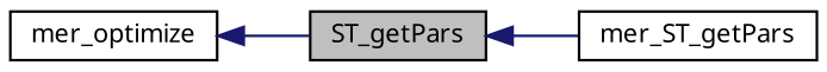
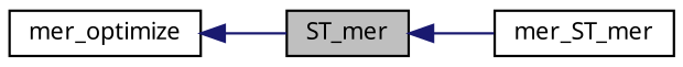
  digraph {
    rankdir=LR
    node [color=black fillcolor=white fontname="FreeSans.ttf" fontsize=10 shape=record style=filled]
    edge [color=midnightblue dir=back fontname="FreeSans.ttf" fontsize=10 labelfontname="FreeSans.ttf" labelfontsize=10 style=solid]
-   n1 [fillcolor=grey75 fontcolor=black height=0.2 label=ST_getPars width=0.4]
-   n2 [height=0.2 label=mer_ST_getPars width=0.4]
+   n1 [fillcolor=grey75 fontcolor=black height=0.2 label=ST_mer width=0.4]
+   n2 [height=0.2 label=mer_ST_mer width=0.4]
    n3 [height=0.2 label=mer_optimize width=0.4]
    n1 -> n2
    n3 -> n1
  }
